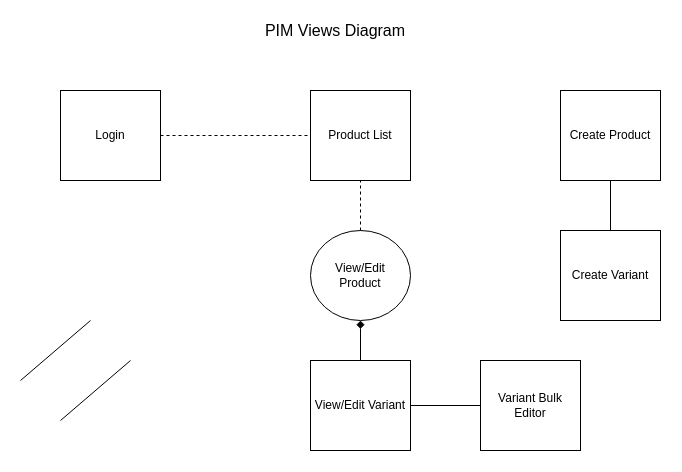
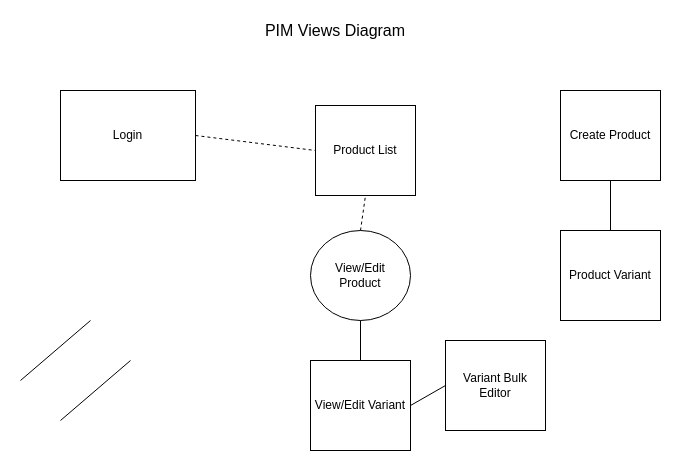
  <mxCell id="0" />
  <mxCell id="1" parent="0" />
  <mxCell id="2" value="&lt;font style=&quot;font-size: 16px&quot;&gt;PIM Views Diagram&lt;/font&gt;" style="text;html=1;strokeColor=none;fillColor=none;align=center;verticalAlign=middle;whiteSpace=wrap;rounded=0;" vertex="1" parent="1"><mxGeometry x="120" y="20" width="430" height="20" as="geometry" /></mxCell>
- <mxCell id="3" value="Login" style="whiteSpace=wrap;html=1;align=center;" vertex="1" parent="1"><mxGeometry x="60" y="90" width="100" height="90" as="geometry" /></mxCell>
- <mxCell id="4" value="Product List" style="whiteSpace=wrap;html=1;align=center;" vertex="1" parent="1"><mxGeometry x="310" y="90" width="100" height="90" as="geometry" /></mxCell>
+ <mxCell id="3" value="Login" style="whiteSpace=wrap;html=1;align=center;" vertex="1" parent="1"><mxGeometry x="60" y="90" width="135" height="90" as="geometry" /></mxCell>
+ <mxCell id="4" value="Product List" style="whiteSpace=wrap;html=1;align=center;" vertex="1" parent="1"><mxGeometry x="315" y="105" width="100" height="90" as="geometry" /></mxCell>
  <mxCell id="5" value="Create Product" style="whiteSpace=wrap;html=1;align=center;" vertex="1" parent="1"><mxGeometry x="560" y="90" width="100" height="90" as="geometry" /></mxCell>
- <mxCell id="6" value="Create Variant" style="whiteSpace=wrap;html=1;align=center;" vertex="1" parent="1"><mxGeometry x="560" y="230" width="100" height="90" as="geometry" /></mxCell>
+ <mxCell id="6" value="Product Variant" style="whiteSpace=wrap;html=1;align=center;" vertex="1" parent="1"><mxGeometry x="560" y="230" width="100" height="90" as="geometry" /></mxCell>
  <mxCell id="7" value="View/Edit&lt;br&gt;Product" style="ellipse;whiteSpace=wrap;html=1;align=center;" vertex="1" parent="1"><mxGeometry x="310" y="230" width="100" height="90" as="geometry" /></mxCell>
  <mxCell id="8" value="View/Edit Variant" style="whiteSpace=wrap;html=1;align=center;" vertex="1" parent="1"><mxGeometry x="310" y="360" width="100" height="90" as="geometry" /></mxCell>
- <mxCell id="9" value="Variant Bulk Editor" style="whiteSpace=wrap;html=1;align=center;" vertex="1" parent="1"><mxGeometry x="480" y="360" width="100" height="90" as="geometry" /></mxCell>
+ <mxCell id="9" value="Variant Bulk Editor" style="whiteSpace=wrap;html=1;align=center;" vertex="1" parent="1"><mxGeometry x="445" y="340" width="100" height="90" as="geometry" /></mxCell>
  <mxCell id="10" value="" style="endArrow=none;html=1;entryX=0;entryY=0.5;entryDx=0;entryDy=0;exitX=1;exitY=0.5;exitDx=0;exitDy=0;dashed=1;" edge="1" parent="1" source="3" target="4"><mxGeometry width="50" height="50" relative="1" as="geometry"><mxPoint x="200" y="160" as="sourcePoint" /><mxPoint x="250" y="110" as="targetPoint" /></mxGeometry></mxCell>
  <mxCell id="11" value="" style="endArrow=none;html=1;" edge="1" parent="1"><mxGeometry width="50" height="50" relative="1" as="geometry"><mxPoint x="20" y="380" as="sourcePoint" /><mxPoint x="90" y="320" as="targetPoint" /></mxGeometry></mxCell>
- <mxCell id="12" value="" style="endArrow=diamond;html=1;entryX=0.5;entryY=1;entryDx=0;entryDy=0;" edge="1" parent="1" source="8" target="7"><mxGeometry width="50" height="50" relative="1" as="geometry"><mxPoint x="30" y="390" as="sourcePoint" /><mxPoint x="100" y="330" as="targetPoint" /></mxGeometry></mxCell>
+ <mxCell id="12" value="" style="endArrow=none;html=1;entryX=0.5;entryY=1;entryDx=0;entryDy=0;" edge="1" parent="1" source="8" target="7"><mxGeometry width="50" height="50" relative="1" as="geometry"><mxPoint x="30" y="390" as="sourcePoint" /><mxPoint x="100" y="330" as="targetPoint" /></mxGeometry></mxCell>
  <mxCell id="13" value="" style="endArrow=none;html=1;entryX=0.5;entryY=1;entryDx=0;entryDy=0;exitX=0.5;exitY=0;exitDx=0;exitDy=0;dashed=1;" edge="1" parent="1" source="7" target="4"><mxGeometry width="50" height="50" relative="1" as="geometry"><mxPoint x="210" y="250" as="sourcePoint" /><mxPoint x="280" y="190" as="targetPoint" /></mxGeometry></mxCell>
  <mxCell id="14" value="" style="endArrow=none;html=1;" edge="1" parent="1"><mxGeometry width="50" height="50" relative="1" as="geometry"><mxPoint x="60" y="420" as="sourcePoint" /><mxPoint x="130" y="360" as="targetPoint" /></mxGeometry></mxCell>
  <mxCell id="15" value="" style="endArrow=none;html=1;exitX=1;exitY=0.5;exitDx=0;exitDy=0;entryX=0;entryY=0.5;entryDx=0;entryDy=0;" edge="1" parent="1" source="8" target="9"><mxGeometry width="50" height="50" relative="1" as="geometry"><mxPoint x="420" y="460" as="sourcePoint" /><mxPoint x="490" y="400" as="targetPoint" /></mxGeometry></mxCell>
  <mxCell id="16" value="" style="endArrow=none;html=1;exitX=0.5;exitY=0;exitDx=0;exitDy=0;" edge="1" parent="1" source="6"><mxGeometry width="50" height="50" relative="1" as="geometry"><mxPoint x="610" y="220" as="sourcePoint" /><mxPoint x="610" y="180" as="targetPoint" /></mxGeometry></mxCell>
